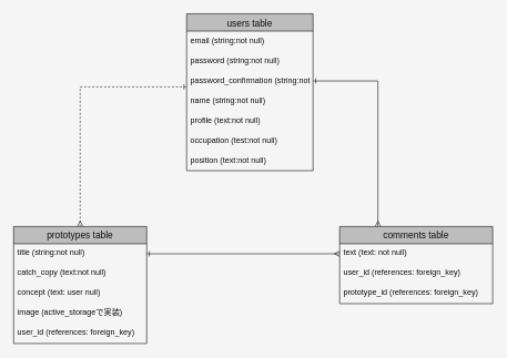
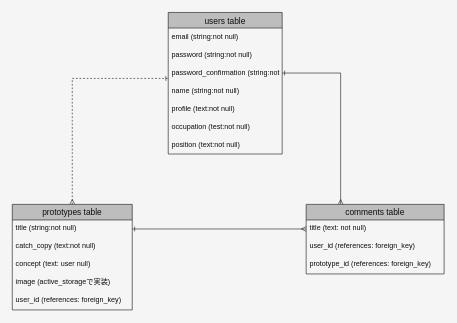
  <mxCell id="0" />
  <mxCell id="1" parent="0" />
  <mxCell id="2" value="users table" style="swimlane;fontStyle=0;childLayout=stackLayout;horizontal=1;startSize=26;horizontalStack=0;resizeParent=1;resizeParentMax=0;resizeLast=0;collapsible=1;marginBottom=0;align=center;fontSize=14;fontColor=#0D0D0D;fillColor=#BDBDBD;strokeColor=#141414;" vertex="1" parent="1"><mxGeometry x="280" y="20" width="190" height="236" as="geometry" /></mxCell>
  <mxCell id="3" value="email (string:not null)" style="text;strokeColor=none;fillColor=none;spacingLeft=4;spacingRight=4;overflow=hidden;rotatable=0;points=[[0,0.5],[1,0.5]];portConstraint=eastwest;fontSize=12;fontColor=#0D0D0D;" vertex="1" parent="2"><mxGeometry y="26" width="190" height="30" as="geometry" /></mxCell>
  <mxCell id="4" value="password (string:not null)" style="text;strokeColor=none;fillColor=none;spacingLeft=4;spacingRight=4;overflow=hidden;rotatable=0;points=[[0,0.5],[1,0.5]];portConstraint=eastwest;fontSize=12;fontColor=#0D0D0D;" vertex="1" parent="2"><mxGeometry y="56" width="190" height="30" as="geometry" /></mxCell>
  <mxCell id="5" value="password_confirmation (string:not null)" style="text;strokeColor=none;fillColor=none;spacingLeft=4;spacingRight=4;overflow=hidden;rotatable=0;points=[[0,0.5],[1,0.5]];portConstraint=eastwest;fontSize=12;fontColor=#0D0D0D;" vertex="1" parent="2"><mxGeometry y="86" width="190" height="30" as="geometry" /></mxCell>
  <mxCell id="6" value="name (string:not null)" style="text;strokeColor=none;fillColor=none;spacingLeft=4;spacingRight=4;overflow=hidden;rotatable=0;points=[[0,0.5],[1,0.5]];portConstraint=eastwest;fontSize=12;fontColor=#0D0D0D;" vertex="1" parent="2"><mxGeometry y="116" width="190" height="30" as="geometry" /></mxCell>
  <mxCell id="7" value="profile (text:not null)" style="text;strokeColor=none;fillColor=none;spacingLeft=4;spacingRight=4;overflow=hidden;rotatable=0;points=[[0,0.5],[1,0.5]];portConstraint=eastwest;fontSize=12;fontColor=#0D0D0D;" vertex="1" parent="2"><mxGeometry y="146" width="190" height="30" as="geometry" /></mxCell>
  <mxCell id="8" value="occupation (test:not null)" style="text;strokeColor=none;fillColor=none;spacingLeft=4;spacingRight=4;overflow=hidden;rotatable=0;points=[[0,0.5],[1,0.5]];portConstraint=eastwest;fontSize=12;fontColor=#0D0D0D;" vertex="1" parent="2"><mxGeometry y="176" width="190" height="30" as="geometry" /></mxCell>
  <mxCell id="9" value="position (text:not null)" style="text;strokeColor=none;fillColor=none;spacingLeft=4;spacingRight=4;overflow=hidden;rotatable=0;points=[[0,0.5],[1,0.5]];portConstraint=eastwest;fontSize=12;fontColor=#0D0D0D;" vertex="1" parent="2"><mxGeometry y="206" width="190" height="30" as="geometry" /></mxCell>
  <mxCell id="10" style="edgeStyle=orthogonalEdgeStyle;rounded=0;orthogonalLoop=1;jettySize=auto;html=1;entryX=0;entryY=0.8;entryDx=0;entryDy=0;entryPerimeter=0;endArrow=ERone;endFill=0;startArrow=ERmany;startFill=0;fontColor=#0D0D0D;strokeColor=#191919;dashed=1;" edge="1" parent="1" source="11" target="5"><mxGeometry relative="1" as="geometry" /></mxCell>
  <mxCell id="11" value="prototypes table" style="swimlane;fontStyle=0;childLayout=stackLayout;horizontal=1;startSize=26;horizontalStack=0;resizeParent=1;resizeParentMax=0;resizeLast=0;collapsible=1;marginBottom=0;align=center;fontSize=14;fontColor=#0D0D0D;strokeColor=#141414;fillColor=#BDBDBD;" vertex="1" parent="1"><mxGeometry x="20" y="340" width="200" height="176" as="geometry" /></mxCell>
  <mxCell id="12" value="title (string:not null)" style="text;strokeColor=none;fillColor=none;spacingLeft=4;spacingRight=4;overflow=hidden;rotatable=0;points=[[0,0.5],[1,0.5]];portConstraint=eastwest;fontSize=12;fontColor=#0D0D0D;" vertex="1" parent="11"><mxGeometry y="26" width="200" height="30" as="geometry" /></mxCell>
  <mxCell id="13" value="catch_copy (text:not null)" style="text;strokeColor=none;fillColor=none;spacingLeft=4;spacingRight=4;overflow=hidden;rotatable=0;points=[[0,0.5],[1,0.5]];portConstraint=eastwest;fontSize=12;fontColor=#0D0D0D;" vertex="1" parent="11"><mxGeometry y="56" width="200" height="30" as="geometry" /></mxCell>
  <mxCell id="14" value="concept (text: user null)" style="text;strokeColor=none;fillColor=none;spacingLeft=4;spacingRight=4;overflow=hidden;rotatable=0;points=[[0,0.5],[1,0.5]];portConstraint=eastwest;fontSize=12;fontColor=#0D0D0D;" vertex="1" parent="11"><mxGeometry y="86" width="200" height="30" as="geometry" /></mxCell>
  <mxCell id="15" value="image (active_storageで実装)" style="text;strokeColor=none;fillColor=none;spacingLeft=4;spacingRight=4;overflow=hidden;rotatable=0;points=[[0,0.5],[1,0.5]];portConstraint=eastwest;fontSize=12;fontColor=#0D0D0D;" vertex="1" parent="11"><mxGeometry y="116" width="200" height="30" as="geometry" /></mxCell>
  <mxCell id="16" value="user_id (references: foreign_key)" style="text;strokeColor=none;fillColor=none;spacingLeft=4;spacingRight=4;overflow=hidden;rotatable=0;points=[[0,0.5],[1,0.5]];portConstraint=eastwest;fontSize=12;fontColor=#0D0D0D;" vertex="1" parent="11"><mxGeometry y="146" width="200" height="30" as="geometry" /></mxCell>
  <mxCell id="17" style="edgeStyle=orthogonalEdgeStyle;rounded=0;orthogonalLoop=1;jettySize=auto;html=1;exitX=0.25;exitY=0;exitDx=0;exitDy=0;entryX=1;entryY=0.5;entryDx=0;entryDy=0;startArrow=ERmany;startFill=0;endArrow=ERone;endFill=0;fontColor=#0D0D0D;strokeColor=#191919;" edge="1" parent="1" source="18" target="5"><mxGeometry relative="1" as="geometry" /></mxCell>
  <mxCell id="18" value="comments table" style="swimlane;fontStyle=0;childLayout=stackLayout;horizontal=1;startSize=26;horizontalStack=0;resizeParent=1;resizeParentMax=0;resizeLast=0;collapsible=1;marginBottom=0;align=center;fontSize=14;fontColor=#0D0D0D;fillColor=#BDBDBD;strokeColor=#141414;" vertex="1" parent="1"><mxGeometry x="510" y="340" width="230" height="116" as="geometry" /></mxCell>
- <mxCell id="19" value="text (text: not null)" style="text;strokeColor=none;fillColor=none;spacingLeft=4;spacingRight=4;overflow=hidden;rotatable=0;points=[[0,0.5],[1,0.5]];portConstraint=eastwest;fontSize=12;fontColor=#0D0D0D;" vertex="1" parent="18"><mxGeometry y="26" width="230" height="30" as="geometry" /></mxCell>
+ <mxCell id="19" value="title (text: not null)" style="text;strokeColor=none;fillColor=none;spacingLeft=4;spacingRight=4;overflow=hidden;rotatable=0;points=[[0,0.5],[1,0.5]];portConstraint=eastwest;fontSize=12;fontColor=#0D0D0D;" vertex="1" parent="18"><mxGeometry y="26" width="230" height="30" as="geometry" /></mxCell>
  <mxCell id="20" value="user_id (references: foreign_key)" style="text;strokeColor=none;fillColor=none;spacingLeft=4;spacingRight=4;overflow=hidden;rotatable=0;points=[[0,0.5],[1,0.5]];portConstraint=eastwest;fontSize=12;fontColor=#0D0D0D;" vertex="1" parent="18"><mxGeometry y="56" width="230" height="30" as="geometry" /></mxCell>
  <mxCell id="21" value="prototype_id (references: foreign_key)" style="text;strokeColor=none;fillColor=none;spacingLeft=4;spacingRight=4;overflow=hidden;rotatable=0;points=[[0,0.5],[1,0.5]];portConstraint=eastwest;fontSize=12;fontColor=#0D0D0D;" vertex="1" parent="18"><mxGeometry y="86" width="230" height="30" as="geometry" /></mxCell>
  <mxCell id="22" style="edgeStyle=orthogonalEdgeStyle;rounded=0;orthogonalLoop=1;jettySize=auto;html=1;exitX=1;exitY=0.5;exitDx=0;exitDy=0;entryX=0;entryY=0.5;entryDx=0;entryDy=0;startArrow=ERone;startFill=0;endArrow=ERmany;endFill=0;fontColor=#0D0D0D;strokeColor=#191919;" edge="1" parent="1" source="12" target="19"><mxGeometry relative="1" as="geometry" /></mxCell>
